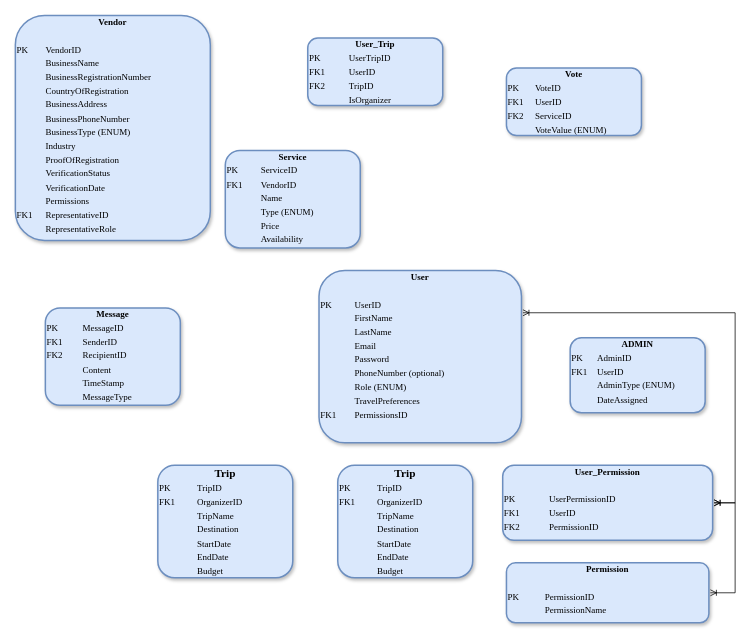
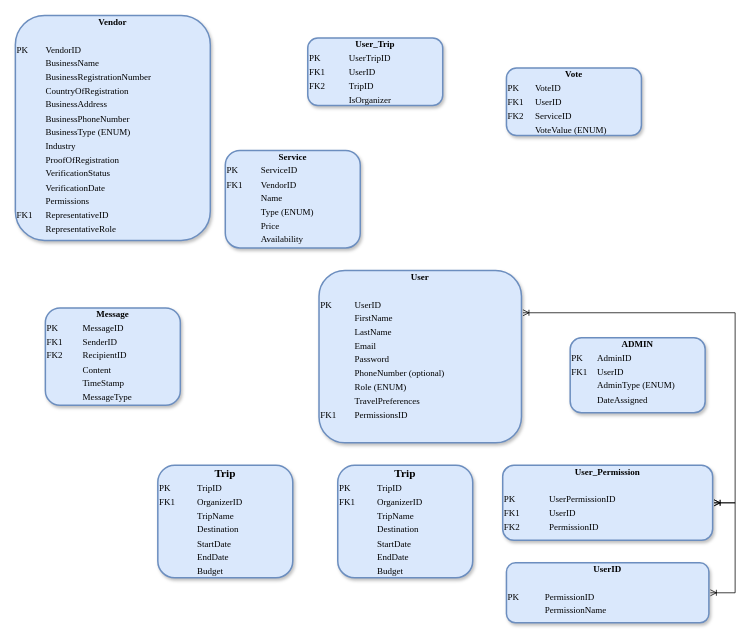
  <mxCell id="0" />
  <mxCell id="1" parent="0" />
  <mxCell id="2" value="&lt;div class=&quot;custom-cursor-default-hover&quot; style=&quot;text-align: center; box-sizing: border-box; width: 100%; background-image: initial; background-position: initial; background-size: initial; background-repeat: initial; background-attachment: initial; background-origin: initial; background-clip: initial; padding: 2px;&quot;&gt;&lt;b style=&quot;&quot;&gt;&lt;font style=&quot;font-size: 12px;&quot;&gt;Message&lt;/font&gt;&lt;/b&gt;&lt;/div&gt;&lt;table style=&quot;width: 100%;&quot; cellpadding=&quot;2&quot; cellspacing=&quot;0&quot;&gt;&lt;tbody&gt;&lt;tr&gt;&lt;td&gt;PK&lt;/td&gt;&lt;td class=&quot;custom-cursor-default-hover&quot;&gt;MessageID&lt;/td&gt;&lt;/tr&gt;&lt;tr&gt;&lt;td&gt;FK1&lt;/td&gt;&lt;td class=&quot;custom-cursor-default-hover&quot;&gt;SenderID&lt;/td&gt;&lt;/tr&gt;&lt;tr&gt;&lt;td&gt;FK2&lt;/td&gt;&lt;td class=&quot;custom-cursor-default-hover&quot;&gt;RecipientID&lt;/td&gt;&lt;/tr&gt;&lt;tr&gt;&lt;td&gt;&lt;br&gt;&lt;/td&gt;&lt;td class=&quot;custom-cursor-default-hover&quot;&gt;Content&lt;br&gt;&lt;/td&gt;&lt;/tr&gt;&lt;tr&gt;&lt;td class=&quot;custom-cursor-default-hover&quot;&gt;&lt;br&gt;&lt;/td&gt;&lt;td class=&quot;custom-cursor-default-hover&quot;&gt;TimeStamp&lt;br&gt;&lt;/td&gt;&lt;/tr&gt;&lt;tr&gt;&lt;td class=&quot;custom-cursor-default-hover&quot;&gt;&lt;br&gt;&lt;/td&gt;&lt;td class=&quot;custom-cursor-default-hover&quot;&gt;MessageType&lt;/td&gt;&lt;/tr&gt;&lt;/tbody&gt;&lt;/table&gt;" style="verticalAlign=top;align=left;overflow=fill;html=1;rounded=1;shadow=1;comic=0;labelBackgroundColor=none;strokeWidth=2;fontFamily=Verdana;fontSize=12;strokeColor=#6c8ebf;fontColor=default;fillColor=#dae8fc;gradientColor=none;" parent="1" vertex="1"><mxGeometry x="60" y="410" width="180" height="130" as="geometry" /></mxCell>
  <mxCell id="3" value="&lt;div class=&quot;custom-cursor-default-hover&quot; style=&quot;text-align: center; box-sizing: border-box; width: 100%; background-image: initial; background-position: initial; background-size: initial; background-repeat: initial; background-attachment: initial; background-origin: initial; background-clip: initial; padding: 2px;&quot;&gt;&lt;b style=&quot;&quot;&gt;User_Trip&lt;/b&gt;&lt;/div&gt;&lt;table style=&quot;width: 100% ; font-size: 1em&quot; cellpadding=&quot;2&quot; cellspacing=&quot;0&quot;&gt;&lt;tbody&gt;&lt;tr&gt;&lt;td&gt;PK&lt;/td&gt;&lt;td class=&quot;custom-cursor-default-hover&quot;&gt;UserTripID&lt;/td&gt;&lt;/tr&gt;&lt;tr&gt;&lt;td&gt;FK1&lt;/td&gt;&lt;td class=&quot;custom-cursor-default-hover&quot;&gt;UserID&lt;/td&gt;&lt;/tr&gt;&lt;tr&gt;&lt;td class=&quot;custom-cursor-default-hover&quot;&gt;FK2&lt;/td&gt;&lt;td class=&quot;custom-cursor-default-hover&quot;&gt;TripID&lt;/td&gt;&lt;/tr&gt;&lt;tr&gt;&lt;td class=&quot;custom-cursor-default-hover&quot;&gt;&lt;br&gt;&lt;/td&gt;&lt;td class=&quot;custom-cursor-default-hover&quot;&gt;IsOrganizer&lt;br&gt;&lt;/td&gt;&lt;/tr&gt;&lt;/tbody&gt;&lt;/table&gt;" style="verticalAlign=top;align=left;overflow=fill;html=1;rounded=1;shadow=1;comic=0;labelBackgroundColor=none;strokeWidth=2;fontFamily=Verdana;fontSize=12;strokeColor=#6c8ebf;fontColor=default;fillColor=#dae8fc;gradientColor=none;" parent="1" vertex="1"><mxGeometry x="410" y="50" width="180" height="90" as="geometry" /></mxCell>
  <mxCell id="4" value="&lt;div class=&quot;custom-cursor-default-hover&quot; style=&quot;text-align: center; box-sizing: border-box; width: 100%; background-image: initial; background-position: initial; background-size: initial; background-repeat: initial; background-attachment: initial; background-origin: initial; background-clip: initial; padding: 2px;&quot;&gt;&lt;b style=&quot;&quot;&gt;Vote&lt;/b&gt;&lt;/div&gt;&lt;table style=&quot;width: 100% ; font-size: 1em&quot; cellpadding=&quot;2&quot; cellspacing=&quot;0&quot;&gt;&lt;tbody&gt;&lt;tr&gt;&lt;td&gt;PK&lt;/td&gt;&lt;td class=&quot;custom-cursor-default-hover&quot;&gt;VoteID&lt;/td&gt;&lt;/tr&gt;&lt;tr&gt;&lt;td class=&quot;custom-cursor-default-hover&quot;&gt;FK1&lt;/td&gt;&lt;td class=&quot;custom-cursor-default-hover&quot;&gt;UserID&lt;/td&gt;&lt;/tr&gt;&lt;tr&gt;&lt;td class=&quot;custom-cursor-default-hover&quot;&gt;FK2&lt;/td&gt;&lt;td class=&quot;custom-cursor-default-hover&quot;&gt;ServiceID&lt;/td&gt;&lt;/tr&gt;&lt;tr&gt;&lt;td class=&quot;custom-cursor-default-hover&quot;&gt;&lt;br&gt;&lt;/td&gt;&lt;td class=&quot;custom-cursor-default-hover&quot;&gt;VoteValue (ENUM)&lt;br&gt;&lt;/td&gt;&lt;/tr&gt;&lt;/tbody&gt;&lt;/table&gt;" style="verticalAlign=top;align=left;overflow=fill;html=1;rounded=1;shadow=1;comic=0;labelBackgroundColor=none;strokeWidth=2;fontFamily=Verdana;fontSize=12;strokeColor=#6c8ebf;fontColor=default;fillColor=#dae8fc;gradientColor=none;" parent="1" vertex="1"><mxGeometry x="675" y="90" width="180" height="90" as="geometry" /></mxCell>
  <mxCell id="5" value="&lt;div style=&quot;text-align: center; box-sizing: border-box; width: 100%; background-image: initial; background-position: initial; background-size: initial; background-repeat: initial; background-attachment: initial; background-origin: initial; background-clip: initial; padding: 2px;&quot;&gt;&lt;b style=&quot;&quot;&gt;Vendor&lt;/b&gt;&lt;/div&gt;&lt;table style=&quot;width:100%;font-size:1em;&quot; cellpadding=&quot;2&quot; cellspacing=&quot;0&quot;&gt;&lt;tbody&gt;&lt;tr&gt;&lt;td&gt;&lt;br&gt;&lt;/td&gt;&lt;td&gt;&lt;br&gt;&lt;/td&gt;&lt;/tr&gt;&lt;tr&gt;&lt;td&gt;PK&lt;/td&gt;&lt;td&gt;VendorID&lt;/td&gt;&lt;/tr&gt;&lt;tr&gt;&lt;td&gt;&lt;br&gt;&lt;/td&gt;&lt;td&gt;BusinessName&lt;/td&gt;&lt;/tr&gt;&lt;tr&gt;&lt;td&gt;&lt;/td&gt;&lt;td&gt;BusinessRegistrationNumber&lt;/td&gt;&lt;/tr&gt;&lt;tr&gt;&lt;td&gt;&lt;br&gt;&lt;/td&gt;&lt;td&gt;CountryOfRegistration&lt;br&gt;&lt;/td&gt;&lt;/tr&gt;&lt;tr&gt;&lt;td&gt;&lt;br&gt;&lt;/td&gt;&lt;td&gt;BusinessAddress&lt;/td&gt;&lt;/tr&gt;&lt;tr&gt;&lt;td&gt;&lt;br&gt;&lt;/td&gt;&lt;td&gt;BusinessPhoneNumber&lt;/td&gt;&lt;/tr&gt;&lt;tr&gt;&lt;td&gt;&lt;br&gt;&lt;/td&gt;&lt;td&gt;BusinessType (ENUM)&lt;br&gt;&lt;/td&gt;&lt;/tr&gt;&lt;tr&gt;&lt;td&gt;&lt;br&gt;&lt;/td&gt;&lt;td&gt;Industry&lt;/td&gt;&lt;/tr&gt;&lt;tr&gt;&lt;td&gt;&lt;br&gt;&lt;/td&gt;&lt;td&gt;ProofOfRegistration&lt;/td&gt;&lt;/tr&gt;&lt;tr&gt;&lt;td&gt;&lt;br&gt;&lt;/td&gt;&lt;td&gt;VerificationStatus&lt;/td&gt;&lt;/tr&gt;&lt;tr&gt;&lt;td&gt;&lt;br&gt;&lt;/td&gt;&lt;td&gt;VerificationDate&lt;/td&gt;&lt;/tr&gt;&lt;tr&gt;&lt;td&gt;&lt;br&gt;&lt;/td&gt;&lt;td&gt;Permissions&lt;/td&gt;&lt;/tr&gt;&lt;tr&gt;&lt;td&gt;FK1&lt;/td&gt;&lt;td&gt;RepresentativeID&lt;/td&gt;&lt;/tr&gt;&lt;tr&gt;&lt;td&gt;&lt;br&gt;&lt;/td&gt;&lt;td&gt;RepresentativeRole&lt;/td&gt;&lt;/tr&gt;&lt;/tbody&gt;&lt;/table&gt;" style="verticalAlign=top;align=left;overflow=fill;html=1;rounded=1;shadow=1;comic=0;labelBackgroundColor=none;strokeWidth=2;fontFamily=Verdana;fontSize=12;strokeColor=#6c8ebf;fontColor=default;fillColor=#dae8fc;gradientColor=none;perimeterSpacing=2;" parent="1" vertex="1"><mxGeometry x="20" y="20" width="260" height="300" as="geometry" /></mxCell>
  <mxCell id="6" value="&lt;div style=&quot;text-align: center; box-sizing: border-box; width: 100%; background-image: initial; background-position: initial; background-size: initial; background-repeat: initial; background-attachment: initial; background-origin: initial; background-clip: initial; padding: 2px;&quot;&gt;&lt;b style=&quot;&quot;&gt;&lt;font style=&quot;font-size: 15px;&quot;&gt;Trip&lt;/font&gt;&lt;/b&gt;&lt;/div&gt;&lt;table style=&quot;width: 100% ; font-size: 1em&quot; cellpadding=&quot;2&quot; cellspacing=&quot;0&quot;&gt;&lt;tbody&gt;&lt;tr&gt;&lt;td&gt;PK&lt;/td&gt;&lt;td&gt;TripID&lt;/td&gt;&lt;/tr&gt;&lt;tr&gt;&lt;td&gt;FK1&lt;/td&gt;&lt;td&gt;OrganizerID&lt;/td&gt;&lt;/tr&gt;&lt;tr&gt;&lt;td&gt;&lt;/td&gt;&lt;td&gt;TripName&lt;/td&gt;&lt;/tr&gt;&lt;tr&gt;&lt;td&gt;&lt;br&gt;&lt;/td&gt;&lt;td&gt;Destination&lt;/td&gt;&lt;/tr&gt;&lt;tr&gt;&lt;td&gt;&lt;br&gt;&lt;/td&gt;&lt;td&gt;StartDate&lt;br&gt;&lt;/td&gt;&lt;/tr&gt;&lt;tr&gt;&lt;td&gt;&lt;br&gt;&lt;/td&gt;&lt;td&gt;EndDate&lt;br&gt;&lt;/td&gt;&lt;/tr&gt;&lt;tr&gt;&lt;td&gt;&lt;br&gt;&lt;/td&gt;&lt;td&gt;Budget&lt;/td&gt;&lt;/tr&gt;&lt;tr&gt;&lt;td&gt;&lt;br&gt;&lt;/td&gt;&lt;td&gt;&lt;br&gt;&lt;/td&gt;&lt;/tr&gt;&lt;/tbody&gt;&lt;/table&gt;" style="verticalAlign=top;align=left;overflow=fill;html=1;rounded=1;shadow=1;comic=0;labelBackgroundColor=none;strokeWidth=2;fontFamily=Verdana;fontSize=12;fillColor=#dae8fc;strokeColor=#6c8ebf;gradientColor=none;" parent="1" vertex="1"><mxGeometry x="450" y="620" width="180" height="150" as="geometry" /></mxCell>
  <mxCell id="7" value="&lt;div class=&quot;custom-cursor-default-hover&quot; style=&quot;text-align: center; box-sizing: border-box; width: 100%; background-image: initial; background-position: initial; background-size: initial; background-repeat: initial; background-attachment: initial; background-origin: initial; background-clip: initial; padding: 2px;&quot;&gt;&lt;b&gt;Service&lt;/b&gt;&lt;/div&gt;&lt;table style=&quot;width: 100% ; font-size: 1em&quot; cellpadding=&quot;2&quot; cellspacing=&quot;0&quot;&gt;&lt;tbody&gt;&lt;tr&gt;&lt;td&gt;PK&lt;/td&gt;&lt;td class=&quot;custom-cursor-default-hover&quot;&gt;ServiceID&lt;/td&gt;&lt;/tr&gt;&lt;tr&gt;&lt;td&gt;FK1&lt;/td&gt;&lt;td class=&quot;custom-cursor-default-hover&quot;&gt;VendorID&lt;/td&gt;&lt;/tr&gt;&lt;tr&gt;&lt;td&gt;&lt;/td&gt;&lt;td class=&quot;custom-cursor-default-hover&quot;&gt;Name&lt;/td&gt;&lt;/tr&gt;&lt;tr&gt;&lt;td&gt;&lt;br&gt;&lt;/td&gt;&lt;td class=&quot;custom-cursor-default-hover&quot;&gt;Type (ENUM)&lt;br&gt;&lt;/td&gt;&lt;/tr&gt;&lt;tr&gt;&lt;td&gt;&lt;br&gt;&lt;/td&gt;&lt;td class=&quot;custom-cursor-default-hover&quot;&gt;Price&lt;br&gt;&lt;/td&gt;&lt;/tr&gt;&lt;tr&gt;&lt;td&gt;&lt;br&gt;&lt;/td&gt;&lt;td class=&quot;custom-cursor-default-hover&quot;&gt;Availability&lt;br&gt;&lt;/td&gt;&lt;/tr&gt;&lt;/tbody&gt;&lt;/table&gt;" style="verticalAlign=top;align=left;overflow=fill;html=1;rounded=1;shadow=1;comic=0;labelBackgroundColor=none;strokeWidth=2;fontFamily=Verdana;fontSize=12;strokeColor=#6c8ebf;fontColor=default;fillColor=#dae8fc;gradientColor=none;" parent="1" vertex="1"><mxGeometry x="300" y="200" width="180" height="130" as="geometry" /></mxCell>
  <mxCell id="8" value="&lt;div style=&quot;text-align: center; box-sizing: border-box; width: 100%; background-image: initial; background-position: initial; background-size: initial; background-repeat: initial; background-attachment: initial; background-origin: initial; background-clip: initial; padding: 2px;&quot;&gt;&lt;b style=&quot;&quot;&gt;User&lt;/b&gt;&lt;/div&gt;&lt;table style=&quot;width:100%;font-size:1em;&quot; cellpadding=&quot;2&quot; cellspacing=&quot;0&quot;&gt;&lt;tbody&gt;&lt;tr&gt;&lt;td&gt;&lt;br&gt;&lt;/td&gt;&lt;td&gt;&lt;br&gt;&lt;/td&gt;&lt;/tr&gt;&lt;tr&gt;&lt;td&gt;PK&lt;/td&gt;&lt;td&gt;UserID&lt;/td&gt;&lt;/tr&gt;&lt;tr&gt;&lt;td&gt;&lt;br&gt;&lt;/td&gt;&lt;td&gt;FirstName&lt;/td&gt;&lt;/tr&gt;&lt;tr&gt;&lt;td&gt;&lt;/td&gt;&lt;td&gt;LastName&lt;/td&gt;&lt;/tr&gt;&lt;tr&gt;&lt;td&gt;&lt;br&gt;&lt;/td&gt;&lt;td&gt;Email&lt;br&gt;&lt;/td&gt;&lt;/tr&gt;&lt;tr&gt;&lt;td&gt;&lt;br&gt;&lt;/td&gt;&lt;td&gt;Password&lt;/td&gt;&lt;/tr&gt;&lt;tr&gt;&lt;td&gt;&lt;br&gt;&lt;/td&gt;&lt;td&gt;PhoneNumber (optional)&lt;/td&gt;&lt;/tr&gt;&lt;tr&gt;&lt;td&gt;&lt;br&gt;&lt;/td&gt;&lt;td&gt;Role (ENUM)&lt;br&gt;&lt;/td&gt;&lt;/tr&gt;&lt;tr&gt;&lt;td&gt;&lt;br&gt;&lt;/td&gt;&lt;td&gt;TravelPreferences&lt;/td&gt;&lt;/tr&gt;&lt;tr&gt;&lt;td&gt;FK1&lt;/td&gt;&lt;td&gt;PermissionsID&lt;/td&gt;&lt;/tr&gt;&lt;/tbody&gt;&lt;/table&gt;" style="verticalAlign=top;align=left;overflow=fill;html=1;rounded=1;shadow=1;comic=0;labelBackgroundColor=none;strokeWidth=2;fontFamily=Verdana;fontSize=12;strokeColor=#6c8ebf;fontColor=default;fillColor=#dae8fc;gradientColor=none;perimeterSpacing=2;" vertex="1" parent="1"><mxGeometry x="425" y="360" width="270" height="230" as="geometry" /></mxCell>
- <mxCell id="9" value="&lt;div style=&quot;text-align: center; box-sizing: border-box; width: 100%; background-image: initial; background-position: initial; background-size: initial; background-repeat: initial; background-attachment: initial; background-origin: initial; background-clip: initial; padding: 2px;&quot;&gt;&lt;b style=&quot;&quot;&gt;Permission&lt;/b&gt;&lt;/div&gt;&lt;table style=&quot;width:100%;font-size:1em;&quot; cellpadding=&quot;2&quot; cellspacing=&quot;0&quot;&gt;&lt;tbody&gt;&lt;tr&gt;&lt;td&gt;&lt;br&gt;&lt;/td&gt;&lt;td&gt;&lt;br&gt;&lt;/td&gt;&lt;/tr&gt;&lt;tr&gt;&lt;td&gt;PK&lt;/td&gt;&lt;td&gt;PermissionID&lt;/td&gt;&lt;/tr&gt;&lt;tr&gt;&lt;td&gt;&lt;br&gt;&lt;/td&gt;&lt;td&gt;PermissionName&lt;/td&gt;&lt;/tr&gt;&lt;/tbody&gt;&lt;/table&gt;" style="verticalAlign=top;align=left;overflow=fill;html=1;rounded=1;shadow=1;comic=0;labelBackgroundColor=none;strokeWidth=2;fontFamily=Verdana;fontSize=12;strokeColor=#6c8ebf;fontColor=default;fillColor=#dae8fc;gradientColor=none;perimeterSpacing=2;" vertex="1" parent="1"><mxGeometry x="675" y="750" width="270" height="80" as="geometry" /></mxCell>
+ <mxCell id="9" value="&lt;div style=&quot;text-align: center; box-sizing: border-box; width: 100%; background-image: initial; background-position: initial; background-size: initial; background-repeat: initial; background-attachment: initial; background-origin: initial; background-clip: initial; padding: 2px;&quot;&gt;&lt;b style=&quot;&quot;&gt;UserID&lt;/b&gt;&lt;/div&gt;&lt;table style=&quot;width:100%;font-size:1em;&quot; cellpadding=&quot;2&quot; cellspacing=&quot;0&quot;&gt;&lt;tbody&gt;&lt;tr&gt;&lt;td&gt;&lt;br&gt;&lt;/td&gt;&lt;td&gt;&lt;br&gt;&lt;/td&gt;&lt;/tr&gt;&lt;tr&gt;&lt;td&gt;PK&lt;/td&gt;&lt;td&gt;PermissionID&lt;/td&gt;&lt;/tr&gt;&lt;tr&gt;&lt;td&gt;&lt;br&gt;&lt;/td&gt;&lt;td&gt;PermissionName&lt;/td&gt;&lt;/tr&gt;&lt;/tbody&gt;&lt;/table&gt;" style="verticalAlign=top;align=left;overflow=fill;html=1;rounded=1;shadow=1;comic=0;labelBackgroundColor=none;strokeWidth=2;fontFamily=Verdana;fontSize=12;strokeColor=#6c8ebf;fontColor=default;fillColor=#dae8fc;gradientColor=none;perimeterSpacing=2;" vertex="1" parent="1"><mxGeometry x="675" y="750" width="270" height="80" as="geometry" /></mxCell>
  <mxCell id="10" value="&lt;div style=&quot;text-align: center; box-sizing: border-box; width: 100%; background-image: initial; background-position: initial; background-size: initial; background-repeat: initial; background-attachment: initial; background-origin: initial; background-clip: initial; padding: 2px;&quot;&gt;&lt;b style=&quot;&quot;&gt;User_Permission&lt;/b&gt;&lt;/div&gt;&lt;table style=&quot;width:100%;font-size:1em;&quot; cellpadding=&quot;2&quot; cellspacing=&quot;0&quot;&gt;&lt;tbody&gt;&lt;tr&gt;&lt;td&gt;&lt;br&gt;&lt;/td&gt;&lt;td&gt;&lt;br&gt;&lt;/td&gt;&lt;/tr&gt;&lt;tr&gt;&lt;td&gt;PK&lt;/td&gt;&lt;td&gt;UserPermissionID&lt;/td&gt;&lt;/tr&gt;&lt;tr&gt;&lt;td&gt;FK1&lt;/td&gt;&lt;td&gt;UserID&lt;/td&gt;&lt;/tr&gt;&lt;tr&gt;&lt;td&gt;FK2&lt;/td&gt;&lt;td&gt;PermissionID&lt;/td&gt;&lt;/tr&gt;&lt;/tbody&gt;&lt;/table&gt;" style="verticalAlign=top;align=left;overflow=fill;html=1;rounded=1;shadow=1;comic=0;labelBackgroundColor=none;strokeWidth=2;fontFamily=Verdana;fontSize=12;strokeColor=#6c8ebf;fontColor=default;fillColor=#dae8fc;gradientColor=none;perimeterSpacing=2;" vertex="1" parent="1"><mxGeometry x="670" y="620" width="280" height="100" as="geometry" /></mxCell>
  <mxCell id="11" value="" style="edgeStyle=entityRelationEdgeStyle;fontSize=12;html=1;endArrow=ERoneToMany;startArrow=ERoneToMany;rounded=0;exitX=1;exitY=0.25;exitDx=0;exitDy=0;" edge="1" parent="1" source="8" target="10"><mxGeometry width="100" height="100" relative="1" as="geometry"><mxPoint x="840" y="500" as="sourcePoint" /><mxPoint x="940" y="400" as="targetPoint" /></mxGeometry></mxCell>
  <mxCell id="12" value="" style="edgeStyle=entityRelationEdgeStyle;fontSize=12;html=1;endArrow=ERoneToMany;startArrow=ERoneToMany;rounded=0;exitX=1;exitY=0.5;exitDx=0;exitDy=0;" edge="1" parent="1" source="9" target="10"><mxGeometry width="100" height="100" relative="1" as="geometry"><mxPoint x="570" y="780" as="sourcePoint" /><mxPoint x="670" y="680" as="targetPoint" /></mxGeometry></mxCell>
  <mxCell id="13" value="&lt;div class=&quot;custom-cursor-default-hover&quot; style=&quot;text-align: center; box-sizing: border-box; width: 100%; background-image: initial; background-position: initial; background-size: initial; background-repeat: initial; background-attachment: initial; background-origin: initial; background-clip: initial; padding: 2px;&quot;&gt;&lt;b style=&quot;&quot;&gt;&lt;font style=&quot;font-size: 12px;&quot;&gt;ADMIN&lt;/font&gt;&lt;/b&gt;&lt;/div&gt;&lt;table style=&quot;width: 100%;&quot; cellpadding=&quot;2&quot; cellspacing=&quot;0&quot;&gt;&lt;tbody&gt;&lt;tr&gt;&lt;td&gt;PK&lt;/td&gt;&lt;td class=&quot;custom-cursor-default-hover&quot;&gt;AdminID&lt;/td&gt;&lt;/tr&gt;&lt;tr&gt;&lt;td&gt;FK1&lt;/td&gt;&lt;td class=&quot;custom-cursor-default-hover&quot;&gt;UserID&lt;/td&gt;&lt;/tr&gt;&lt;tr&gt;&lt;td&gt;&lt;br&gt;&lt;/td&gt;&lt;td class=&quot;custom-cursor-default-hover&quot;&gt;AdminType (ENUM)&lt;/td&gt;&lt;/tr&gt;&lt;tr&gt;&lt;td class=&quot;custom-cursor-default-hover&quot;&gt;&lt;br&gt;&lt;/td&gt;&lt;td class=&quot;custom-cursor-default-hover&quot;&gt;DateAssigned&lt;/td&gt;&lt;/tr&gt;&lt;/tbody&gt;&lt;/table&gt;" style="verticalAlign=top;align=left;overflow=fill;html=1;rounded=1;shadow=1;comic=0;labelBackgroundColor=none;strokeWidth=2;fontFamily=Verdana;fontSize=12;strokeColor=#6c8ebf;fontColor=default;fillColor=#dae8fc;gradientColor=none;" vertex="1" parent="1"><mxGeometry x="760" y="450" width="180" height="100" as="geometry" /></mxCell>
  <mxCell id="14" value="&lt;div style=&quot;text-align: center; box-sizing: border-box; width: 100%; background-image: initial; background-position: initial; background-size: initial; background-repeat: initial; background-attachment: initial; background-origin: initial; background-clip: initial; padding: 2px;&quot;&gt;&lt;b style=&quot;&quot;&gt;&lt;font style=&quot;font-size: 15px;&quot;&gt;Trip&lt;/font&gt;&lt;/b&gt;&lt;/div&gt;&lt;table style=&quot;width: 100% ; font-size: 1em&quot; cellpadding=&quot;2&quot; cellspacing=&quot;0&quot;&gt;&lt;tbody&gt;&lt;tr&gt;&lt;td&gt;PK&lt;/td&gt;&lt;td&gt;TripID&lt;/td&gt;&lt;/tr&gt;&lt;tr&gt;&lt;td&gt;FK1&lt;/td&gt;&lt;td&gt;OrganizerID&lt;/td&gt;&lt;/tr&gt;&lt;tr&gt;&lt;td&gt;&lt;/td&gt;&lt;td&gt;TripName&lt;/td&gt;&lt;/tr&gt;&lt;tr&gt;&lt;td&gt;&lt;br&gt;&lt;/td&gt;&lt;td&gt;Destination&lt;/td&gt;&lt;/tr&gt;&lt;tr&gt;&lt;td&gt;&lt;br&gt;&lt;/td&gt;&lt;td&gt;StartDate&lt;br&gt;&lt;/td&gt;&lt;/tr&gt;&lt;tr&gt;&lt;td&gt;&lt;br&gt;&lt;/td&gt;&lt;td&gt;EndDate&lt;br&gt;&lt;/td&gt;&lt;/tr&gt;&lt;tr&gt;&lt;td&gt;&lt;br&gt;&lt;/td&gt;&lt;td&gt;Budget&lt;/td&gt;&lt;/tr&gt;&lt;tr&gt;&lt;td&gt;&lt;br&gt;&lt;/td&gt;&lt;td&gt;&lt;br&gt;&lt;/td&gt;&lt;/tr&gt;&lt;/tbody&gt;&lt;/table&gt;" style="verticalAlign=top;align=left;overflow=fill;html=1;rounded=1;shadow=1;comic=0;labelBackgroundColor=none;strokeWidth=2;fontFamily=Verdana;fontSize=12;fillColor=#dae8fc;strokeColor=#6c8ebf;gradientColor=none;" vertex="1" parent="1"><mxGeometry x="210" y="620" width="180" height="150" as="geometry" /></mxCell>
